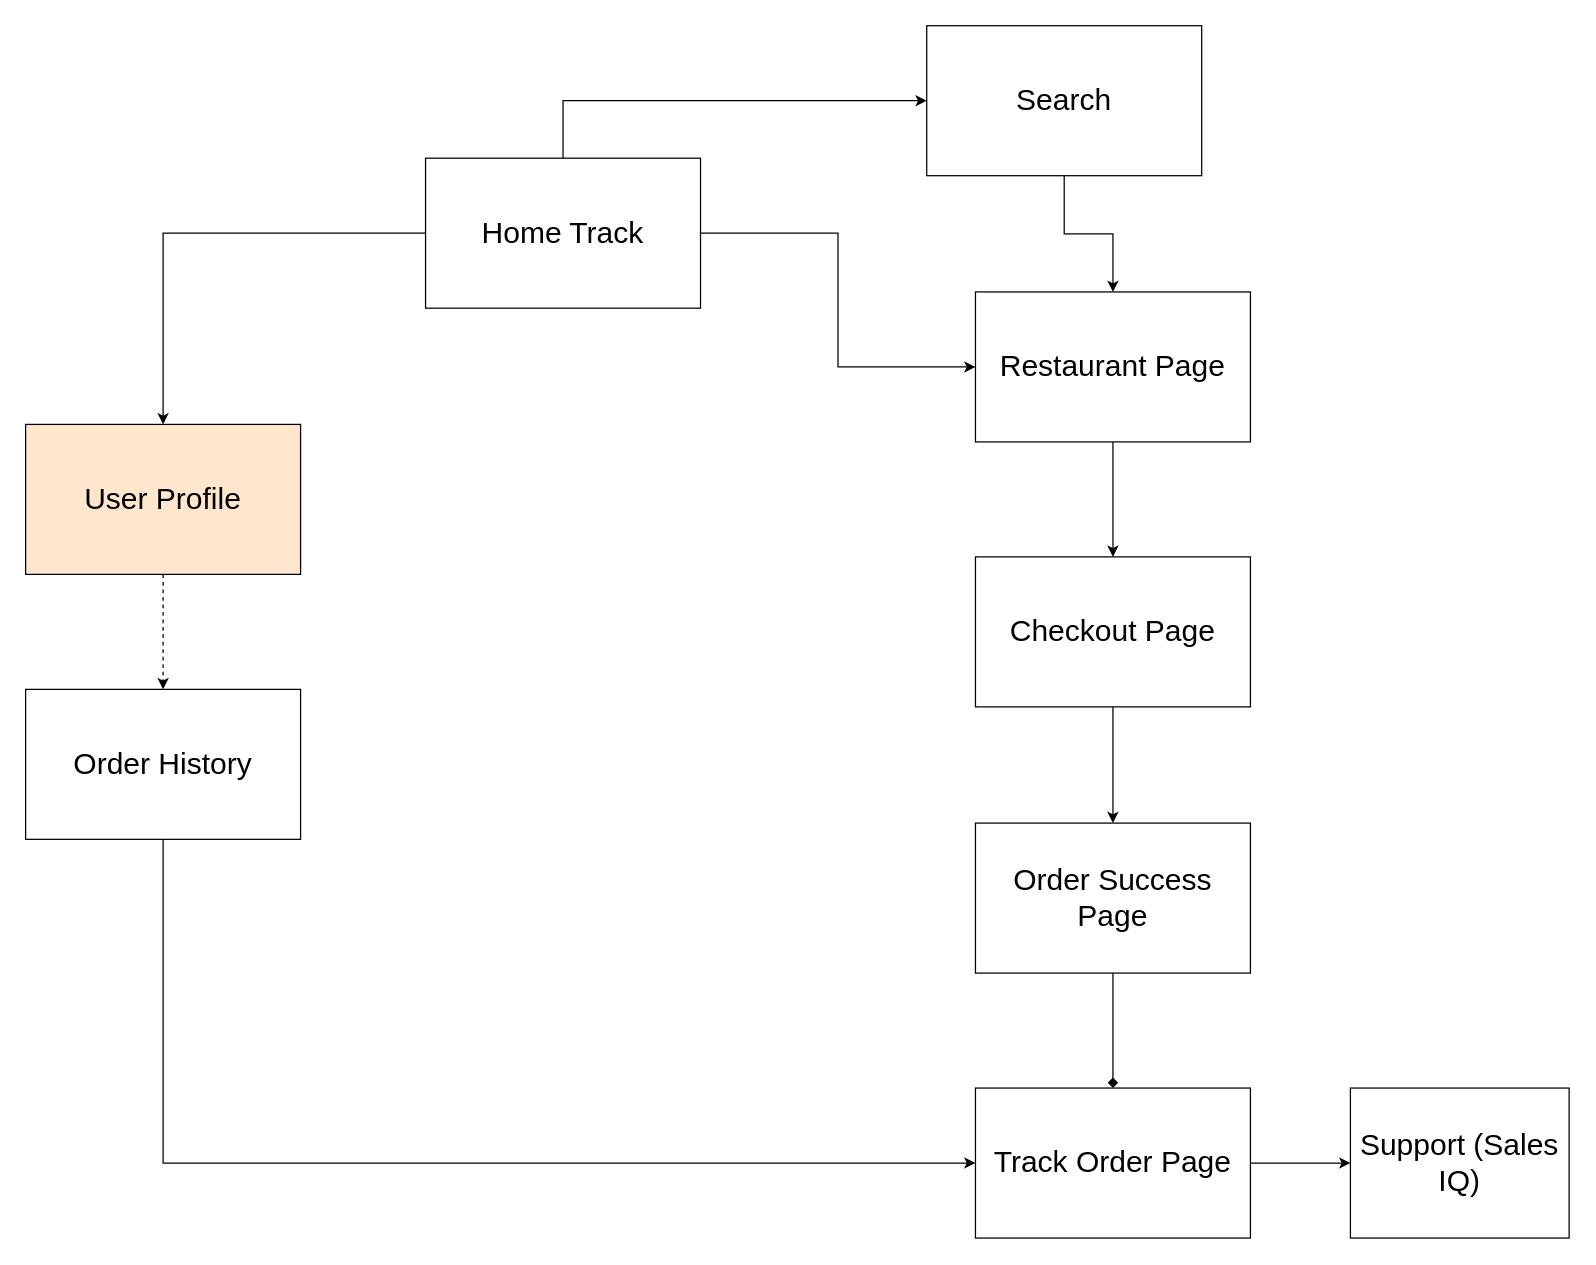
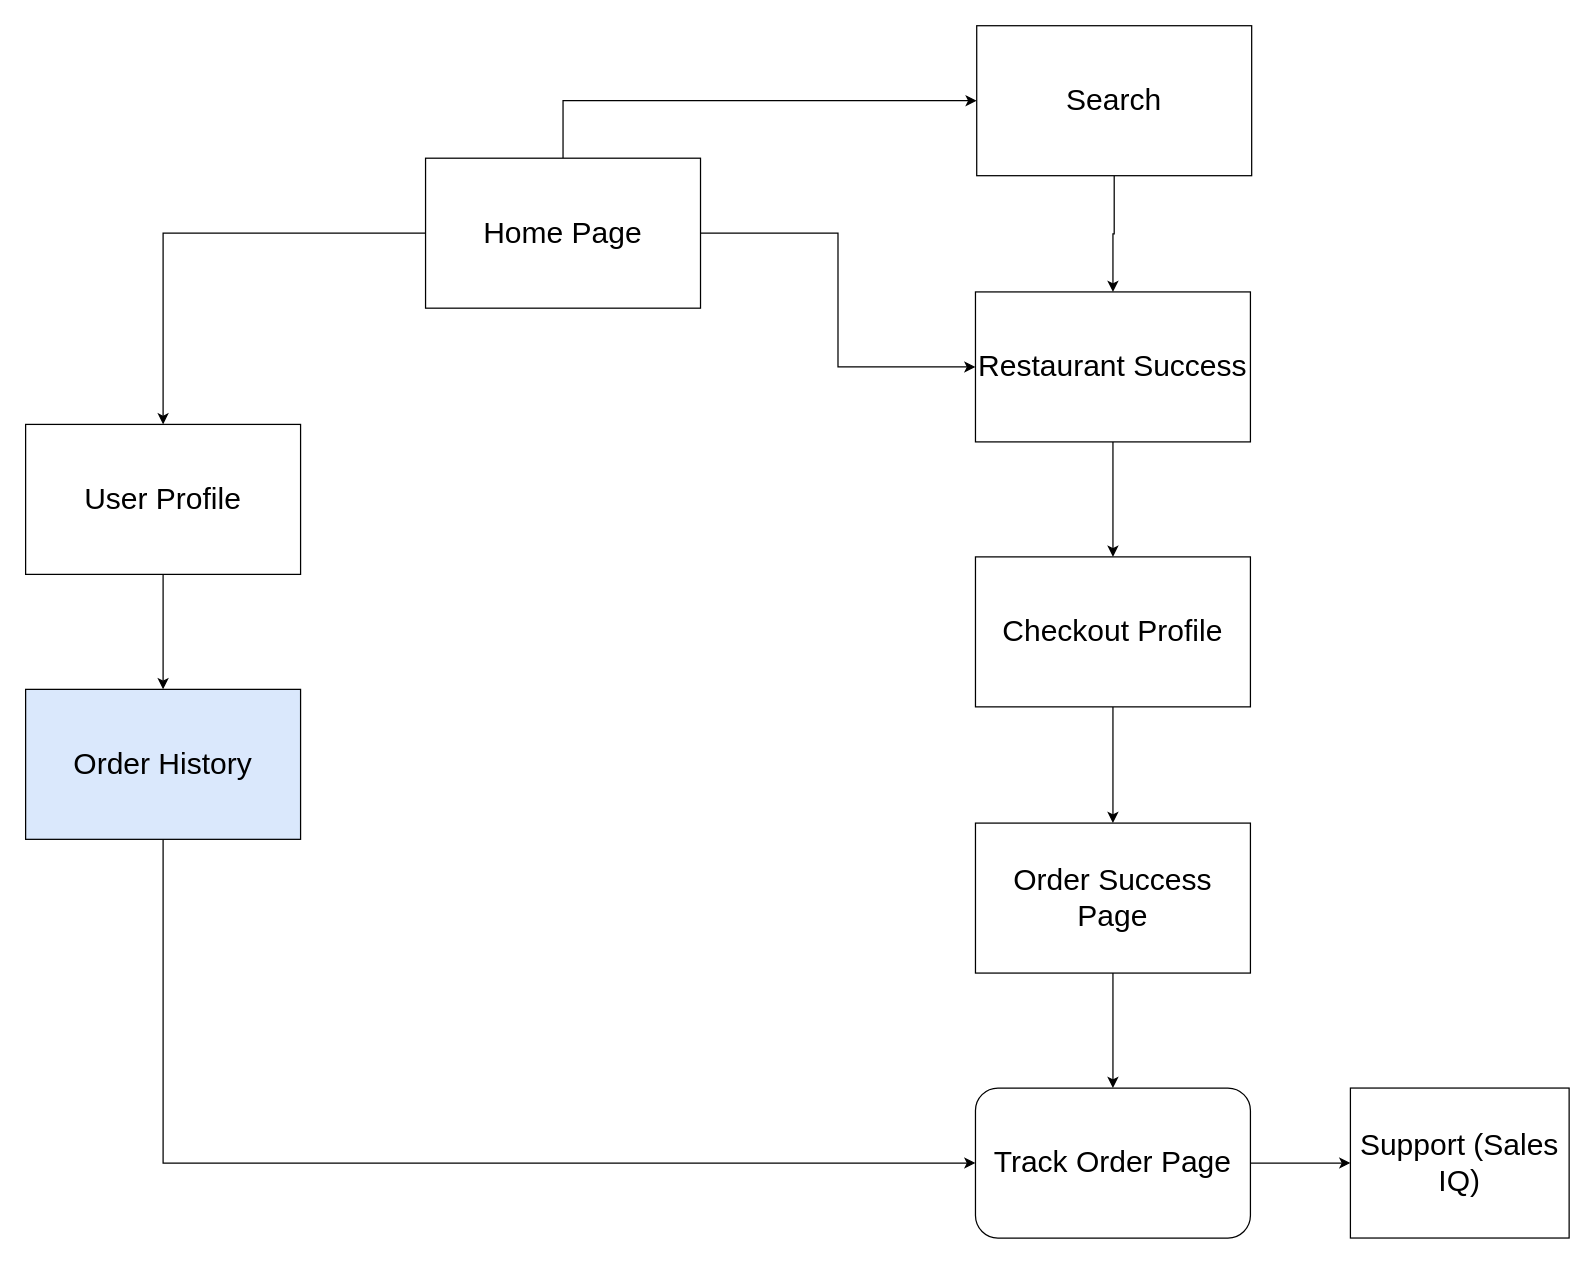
  <mxCell id="0" />
  <mxCell id="1" parent="0" />
  <mxCell id="2" value="" style="edgeStyle=orthogonalEdgeStyle;rounded=0;orthogonalLoop=1;jettySize=auto;html=1;fillOpacity=100;fontSize=24;" edge="1" parent="1" source="5" target="7"><mxGeometry relative="1" as="geometry"><Array as="points"><mxPoint y="80" x="450" /></Array></mxGeometry></mxCell>
  <mxCell id="3" value="" style="edgeStyle=orthogonalEdgeStyle;rounded=0;orthogonalLoop=1;jettySize=auto;html=1;fillOpacity=100;fontSize=24;" edge="1" parent="1" source="5" target="9"><mxGeometry relative="1" as="geometry" /></mxCell>
  <mxCell id="4" value="" style="edgeStyle=orthogonalEdgeStyle;rounded=0;orthogonalLoop=1;jettySize=auto;html=1;fillOpacity=100;fontSize=24;" edge="1" parent="1" source="5" target="18"><mxGeometry relative="1" as="geometry" /></mxCell>
- <mxCell id="5" value="&lt;font style=&quot;font-size: 24px;&quot;&gt;Home Track&lt;/font&gt;" style="rounded=0;whiteSpace=wrap;html=1;fillOpacity=100;fontSize=24;container=0;" vertex="1" parent="1"><mxGeometry x="340" y="126" width="220" height="120" as="geometry" /></mxCell>
+ <mxCell id="5" value="&lt;font style=&quot;font-size: 24px;&quot;&gt;Home Page&lt;/font&gt;" style="rounded=0;whiteSpace=wrap;html=1;fillOpacity=100;fontSize=24;container=0;" vertex="1" parent="1"><mxGeometry x="340" y="126" width="220" height="120" as="geometry" /></mxCell>
  <mxCell id="6" style="edgeStyle=orthogonalEdgeStyle;rounded=0;orthogonalLoop=1;jettySize=auto;html=1;exitX=0.5;exitY=1;exitDx=0;exitDy=0;entryX=0.5;entryY=0;entryDx=0;entryDy=0;fillOpacity=100;fontSize=24;" edge="1" parent="1" source="7" target="9"><mxGeometry relative="1" as="geometry" /></mxCell>
- <mxCell id="7" value="&lt;span style=&quot;font-size: 24px;&quot;&gt;Search&lt;/span&gt;" style="rounded=0;whiteSpace=wrap;html=1;fillOpacity=100;fontSize=24;container=0;" vertex="1" parent="1"><mxGeometry x="741" y="20" width="220" height="120" as="geometry" /></mxCell>
+ <mxCell id="7" value="&lt;span style=&quot;font-size: 24px;&quot;&gt;Search&lt;/span&gt;" style="rounded=0;whiteSpace=wrap;html=1;fillOpacity=100;fontSize=24;container=0;" vertex="1" parent="1"><mxGeometry x="781" y="20" width="220" height="120" as="geometry" /></mxCell>
  <mxCell id="8" value="" style="edgeStyle=orthogonalEdgeStyle;rounded=0;orthogonalLoop=1;jettySize=auto;html=1;fillOpacity=100;fontSize=24;" edge="1" parent="1" source="9" target="11"><mxGeometry relative="1" as="geometry" /></mxCell>
- <mxCell id="9" value="&lt;span style=&quot;font-size: 24px;&quot;&gt;Restaurant Page&lt;/span&gt;" style="rounded=0;whiteSpace=wrap;html=1;fillOpacity=100;fontSize=24;container=0;" vertex="1" parent="1"><mxGeometry x="780" y="233" width="220" height="120" as="geometry" /></mxCell>
+ <mxCell id="9" value="&lt;span style=&quot;font-size: 24px;&quot;&gt;Restaurant Success&lt;/span&gt;" style="rounded=0;whiteSpace=wrap;html=1;fillOpacity=100;fontSize=24;container=0;" vertex="1" parent="1"><mxGeometry x="780" y="233" width="220" height="120" as="geometry" /></mxCell>
  <mxCell id="10" value="" style="edgeStyle=orthogonalEdgeStyle;rounded=0;orthogonalLoop=1;jettySize=auto;html=1;fillOpacity=100;fontSize=24;" edge="1" parent="1" source="11" target="13"><mxGeometry relative="1" as="geometry" /></mxCell>
- <mxCell id="11" value="&lt;span style=&quot;font-size: 24px;&quot;&gt;Checkout Page&lt;/span&gt;" style="rounded=0;whiteSpace=wrap;html=1;fillOpacity=100;fontSize=24;container=0;" vertex="1" parent="1"><mxGeometry x="780" y="445" width="220" height="120" as="geometry" /></mxCell>
- <mxCell id="12" value="" style="edgeStyle=orthogonalEdgeStyle;rounded=0;orthogonalLoop=1;jettySize=auto;html=1;fillOpacity=100;fontSize=24;endArrow=diamond;" edge="1" parent="1" source="13" target="15"><mxGeometry relative="1" as="geometry" /></mxCell>
+ <mxCell id="11" value="&lt;span style=&quot;font-size: 24px;&quot;&gt;Checkout Profile&lt;/span&gt;" style="rounded=0;whiteSpace=wrap;html=1;fillOpacity=100;fontSize=24;container=0;" vertex="1" parent="1"><mxGeometry x="780" y="445" width="220" height="120" as="geometry" /></mxCell>
+ <mxCell id="12" value="" style="edgeStyle=orthogonalEdgeStyle;rounded=0;orthogonalLoop=1;jettySize=auto;html=1;fillOpacity=100;fontSize=24;" edge="1" parent="1" source="13" target="15"><mxGeometry relative="1" as="geometry" /></mxCell>
  <mxCell id="13" value="&lt;span style=&quot;font-size: 24px;&quot;&gt;Order Success Page&lt;/span&gt;" style="rounded=0;whiteSpace=wrap;html=1;fillOpacity=100;fontSize=24;container=0;" vertex="1" parent="1"><mxGeometry x="780" y="658" width="220" height="120" as="geometry" /></mxCell>
  <mxCell id="14" value="" style="edgeStyle=orthogonalEdgeStyle;rounded=0;orthogonalLoop=1;jettySize=auto;html=1;fillOpacity=100;fontSize=24;" edge="1" parent="1" source="15" target="16"><mxGeometry relative="1" as="geometry" /></mxCell>
- <mxCell id="15" value="&lt;span style=&quot;font-size: 24px;&quot;&gt;Track Order Page&lt;/span&gt;" style="rounded=0;whiteSpace=wrap;html=1;fillOpacity=100;fontSize=24;container=0;" vertex="1" parent="1"><mxGeometry x="780" y="870" width="220" height="120" as="geometry" /></mxCell>
+ <mxCell id="15" value="&lt;span style=&quot;font-size: 24px;&quot;&gt;Track Order Page&lt;/span&gt;" style="whiteSpace=wrap;html=1;fillOpacity=100;fontSize=24;container=0;rounded=1;" vertex="1" parent="1"><mxGeometry x="780" y="870" width="220" height="120" as="geometry" /></mxCell>
  <mxCell id="16" value="&lt;span style=&quot;font-size: 24px;&quot;&gt;Support (Sales IQ)&lt;/span&gt;" style="rounded=0;whiteSpace=wrap;html=1;fillOpacity=100;fontSize=24;container=0;" vertex="1" parent="1"><mxGeometry x="1080" y="870" width="175" height="120" as="geometry" /></mxCell>
- <mxCell id="17" value="" style="edgeStyle=orthogonalEdgeStyle;rounded=0;orthogonalLoop=1;jettySize=auto;html=1;fillOpacity=100;fontSize=24;dashed=1;" edge="1" parent="1" source="18" target="20"><mxGeometry relative="1" as="geometry" /></mxCell>
- <mxCell id="18" value="&lt;font style=&quot;font-size: 24px;&quot;&gt;User Profile&lt;/font&gt;" style="rounded=0;whiteSpace=wrap;html=1;fontSize=24;container=0;fillColor=#ffe6cc;" vertex="1" parent="1"><mxGeometry x="20" y="339" width="220" height="120" as="geometry" /></mxCell>
+ <mxCell id="17" value="" style="edgeStyle=orthogonalEdgeStyle;rounded=0;orthogonalLoop=1;jettySize=auto;html=1;fillOpacity=100;fontSize=24;" edge="1" parent="1" source="18" target="20"><mxGeometry relative="1" as="geometry" /></mxCell>
+ <mxCell id="18" value="&lt;font style=&quot;font-size: 24px;&quot;&gt;User Profile&lt;/font&gt;" style="rounded=0;whiteSpace=wrap;html=1;fontSize=24;container=0;" vertex="1" parent="1"><mxGeometry x="20" y="339" width="220" height="120" as="geometry" /></mxCell>
  <mxCell id="19" style="edgeStyle=orthogonalEdgeStyle;rounded=0;orthogonalLoop=1;jettySize=auto;html=1;exitX=0.5;exitY=1;exitDx=0;exitDy=0;entryX=0;entryY=0.5;entryDx=0;entryDy=0;fillOpacity=100;fontSize=24;" edge="1" parent="1" source="20" target="15"><mxGeometry relative="1" as="geometry" /></mxCell>
- <mxCell id="20" value="&lt;font style=&quot;font-size: 24px;&quot;&gt;Order History&lt;/font&gt;" style="rounded=0;whiteSpace=wrap;html=1;container=0;" vertex="1" parent="1"><mxGeometry x="20" y="551" width="220" height="120" as="geometry" /></mxCell>
+ <mxCell id="20" value="&lt;font style=&quot;font-size: 24px;&quot;&gt;Order History&lt;/font&gt;" style="rounded=0;whiteSpace=wrap;html=1;container=0;fillColor=#dae8fc;" vertex="1" parent="1"><mxGeometry x="20" y="551" width="220" height="120" as="geometry" /></mxCell>
